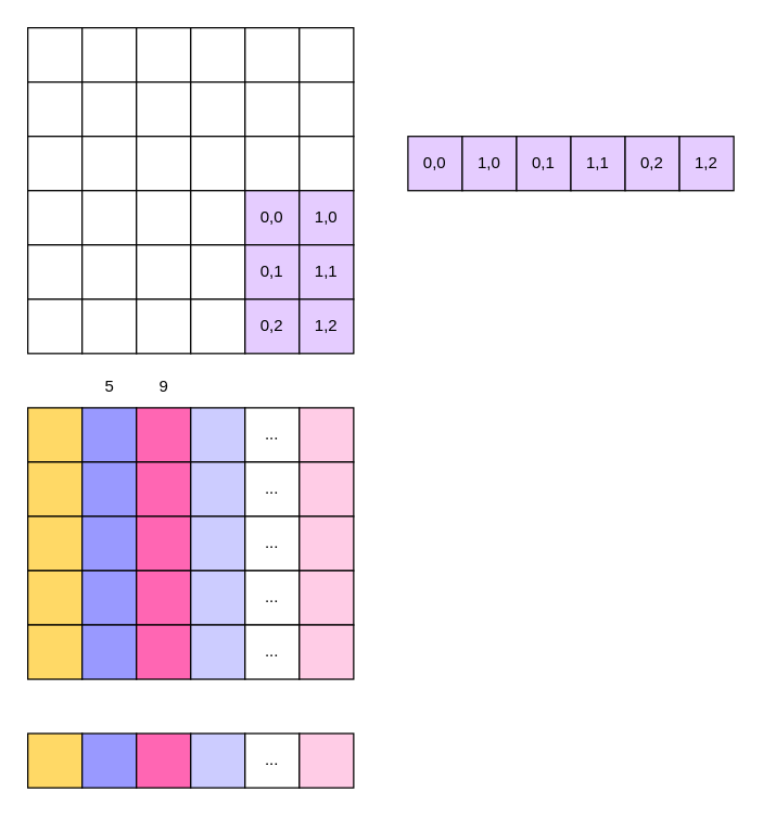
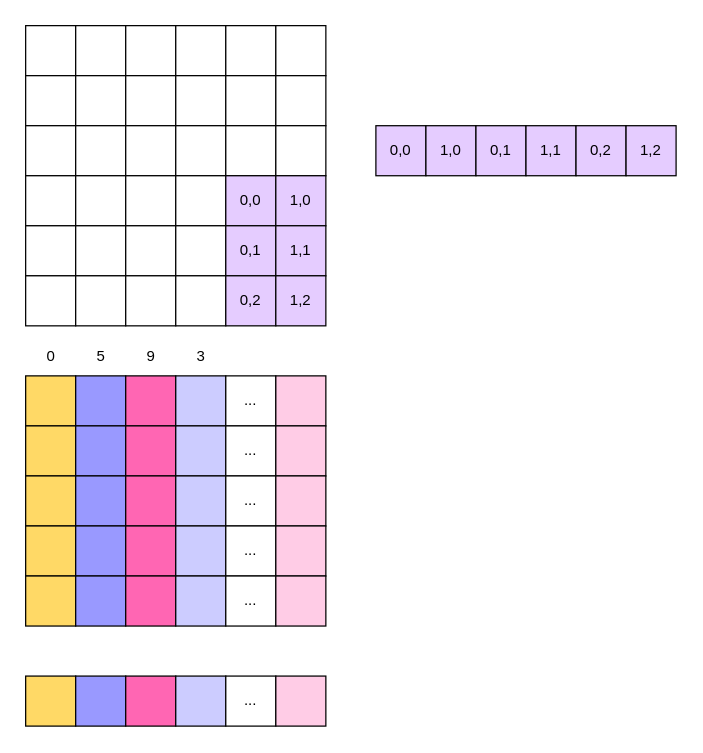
  <mxCell id="0" />
  <mxCell id="1" parent="0" />
  <mxCell id="2" value="" style="rounded=0;whiteSpace=wrap;html=1;fillColor=#FFD966;" vertex="1" parent="1"><mxGeometry x="20" y="300" width="40" height="40" as="geometry" /></mxCell>
  <mxCell id="3" value="" style="rounded=0;whiteSpace=wrap;html=1;fillColor=#FFD966;" vertex="1" parent="1"><mxGeometry x="20" y="340" width="40" height="40" as="geometry" /></mxCell>
  <mxCell id="4" value="" style="rounded=0;whiteSpace=wrap;html=1;fillColor=#FFD966;" vertex="1" parent="1"><mxGeometry x="20" y="380" width="40" height="40" as="geometry" /></mxCell>
  <mxCell id="5" value="" style="rounded=0;whiteSpace=wrap;html=1;fillColor=#FFD966;" vertex="1" parent="1"><mxGeometry x="20" y="420" width="40" height="40" as="geometry" /></mxCell>
  <mxCell id="6" value="" style="rounded=0;whiteSpace=wrap;html=1;fillColor=#FFD966;" vertex="1" parent="1"><mxGeometry x="20" y="460" width="40" height="40" as="geometry" /></mxCell>
  <mxCell id="7" value="" style="rounded=0;whiteSpace=wrap;html=1;fillColor=#9999FF;" vertex="1" parent="1"><mxGeometry x="60" y="300" width="40" height="40" as="geometry" /></mxCell>
  <mxCell id="8" value="" style="rounded=0;whiteSpace=wrap;html=1;fillColor=#9999FF;" vertex="1" parent="1"><mxGeometry x="60" y="340" width="40" height="40" as="geometry" /></mxCell>
  <mxCell id="9" value="" style="rounded=0;whiteSpace=wrap;html=1;fillColor=#9999FF;" vertex="1" parent="1"><mxGeometry x="60" y="380" width="40" height="40" as="geometry" /></mxCell>
  <mxCell id="10" value="" style="rounded=0;whiteSpace=wrap;html=1;fillColor=#9999FF;" vertex="1" parent="1"><mxGeometry x="60" y="420" width="40" height="40" as="geometry" /></mxCell>
  <mxCell id="11" value="" style="rounded=0;whiteSpace=wrap;html=1;fillColor=#9999FF;" vertex="1" parent="1"><mxGeometry x="60" y="460" width="40" height="40" as="geometry" /></mxCell>
  <mxCell id="12" value="" style="rounded=0;whiteSpace=wrap;html=1;fillColor=#FF66B3;" vertex="1" parent="1"><mxGeometry x="100" y="300" width="40" height="40" as="geometry" /></mxCell>
  <mxCell id="13" value="" style="rounded=0;whiteSpace=wrap;html=1;fillColor=#FF66B3;" vertex="1" parent="1"><mxGeometry x="100" y="340" width="40" height="40" as="geometry" /></mxCell>
  <mxCell id="14" value="" style="rounded=0;whiteSpace=wrap;html=1;fillColor=#FF66B3;" vertex="1" parent="1"><mxGeometry x="100" y="380" width="40" height="40" as="geometry" /></mxCell>
  <mxCell id="15" value="" style="rounded=0;whiteSpace=wrap;html=1;fillColor=#FF66B3;" vertex="1" parent="1"><mxGeometry x="100" y="420" width="40" height="40" as="geometry" /></mxCell>
  <mxCell id="16" value="" style="rounded=0;whiteSpace=wrap;html=1;fillColor=#FF66B3;" vertex="1" parent="1"><mxGeometry x="100" y="460" width="40" height="40" as="geometry" /></mxCell>
  <mxCell id="17" value="" style="rounded=0;whiteSpace=wrap;html=1;fillColor=#CCCCFF;" vertex="1" parent="1"><mxGeometry x="140" y="300" width="40" height="40" as="geometry" /></mxCell>
  <mxCell id="18" value="" style="rounded=0;whiteSpace=wrap;html=1;fillColor=#CCCCFF;" vertex="1" parent="1"><mxGeometry x="140" y="340" width="40" height="40" as="geometry" /></mxCell>
  <mxCell id="19" value="" style="rounded=0;whiteSpace=wrap;html=1;fillColor=#CCCCFF;" vertex="1" parent="1"><mxGeometry x="140" y="380" width="40" height="40" as="geometry" /></mxCell>
  <mxCell id="20" value="" style="rounded=0;whiteSpace=wrap;html=1;fillColor=#CCCCFF;" vertex="1" parent="1"><mxGeometry x="140" y="420" width="40" height="40" as="geometry" /></mxCell>
  <mxCell id="21" value="" style="rounded=0;whiteSpace=wrap;html=1;fillColor=#CCCCFF;" vertex="1" parent="1"><mxGeometry x="140" y="460" width="40" height="40" as="geometry" /></mxCell>
  <mxCell id="22" value="..." style="rounded=0;whiteSpace=wrap;html=1;" vertex="1" parent="1"><mxGeometry x="180" y="300" width="40" height="40" as="geometry" /></mxCell>
  <mxCell id="23" value="..." style="rounded=0;whiteSpace=wrap;html=1;" vertex="1" parent="1"><mxGeometry x="180" y="340" width="40" height="40" as="geometry" /></mxCell>
  <mxCell id="24" value="..." style="rounded=0;whiteSpace=wrap;html=1;" vertex="1" parent="1"><mxGeometry x="180" y="380" width="40" height="40" as="geometry" /></mxCell>
  <mxCell id="25" value="..." style="rounded=0;whiteSpace=wrap;html=1;" vertex="1" parent="1"><mxGeometry x="180" y="420" width="40" height="40" as="geometry" /></mxCell>
  <mxCell id="26" value="..." style="rounded=0;whiteSpace=wrap;html=1;" vertex="1" parent="1"><mxGeometry x="180" y="460" width="40" height="40" as="geometry" /></mxCell>
  <mxCell id="27" value="" style="rounded=0;whiteSpace=wrap;html=1;fillColor=#FFCCE6;" vertex="1" parent="1"><mxGeometry x="220" y="300" width="40" height="40" as="geometry" /></mxCell>
  <mxCell id="28" value="" style="rounded=0;whiteSpace=wrap;html=1;fillColor=#FFCCE6;" vertex="1" parent="1"><mxGeometry x="220" y="340" width="40" height="40" as="geometry" /></mxCell>
  <mxCell id="29" value="" style="rounded=0;whiteSpace=wrap;html=1;fillColor=#FFCCE6;" vertex="1" parent="1"><mxGeometry x="220" y="380" width="40" height="40" as="geometry" /></mxCell>
  <mxCell id="30" value="" style="rounded=0;whiteSpace=wrap;html=1;fillColor=#FFCCE6;" vertex="1" parent="1"><mxGeometry x="220" y="420" width="40" height="40" as="geometry" /></mxCell>
  <mxCell id="31" value="" style="rounded=0;whiteSpace=wrap;html=1;fillColor=#FFCCE6;" vertex="1" parent="1"><mxGeometry x="220" y="460" width="40" height="40" as="geometry" /></mxCell>
+ <mxCell id="32" value="0" style="text;html=1;align=center;verticalAlign=middle;resizable=0;points=[];autosize=1;strokeColor=none;fillColor=none;" vertex="1" parent="1"><mxGeometry x="25" y="270" width="30" height="30" as="geometry" /></mxCell>
  <mxCell id="33" value="5" style="text;html=1;align=center;verticalAlign=middle;resizable=0;points=[];autosize=1;strokeColor=none;fillColor=none;" vertex="1" parent="1"><mxGeometry x="65" y="270" width="30" height="30" as="geometry" /></mxCell>
  <mxCell id="34" value="9" style="text;html=1;align=center;verticalAlign=middle;resizable=0;points=[];autosize=1;strokeColor=none;fillColor=none;" vertex="1" parent="1"><mxGeometry x="105" y="270" width="30" height="30" as="geometry" /></mxCell>
+ <mxCell id="35" value="3" style="text;html=1;align=center;verticalAlign=middle;resizable=0;points=[];autosize=1;strokeColor=none;fillColor=none;" vertex="1" parent="1"><mxGeometry x="145" y="270" width="30" height="30" as="geometry" /></mxCell>
  <mxCell id="36" value="" style="rounded=0;whiteSpace=wrap;html=1;fillColor=#FFD966;" vertex="1" parent="1"><mxGeometry x="20" y="540" width="40" height="40" as="geometry" /></mxCell>
  <mxCell id="37" value="" style="rounded=0;whiteSpace=wrap;html=1;fillColor=#9999FF;" vertex="1" parent="1"><mxGeometry x="60" y="540" width="40" height="40" as="geometry" /></mxCell>
  <mxCell id="38" value="" style="rounded=0;whiteSpace=wrap;html=1;fillColor=#FF66B3;" vertex="1" parent="1"><mxGeometry x="100" y="540" width="40" height="40" as="geometry" /></mxCell>
  <mxCell id="39" value="" style="rounded=0;whiteSpace=wrap;html=1;fillColor=#CCCCFF;" vertex="1" parent="1"><mxGeometry x="140" y="540" width="40" height="40" as="geometry" /></mxCell>
  <mxCell id="40" value="..." style="rounded=0;whiteSpace=wrap;html=1;" vertex="1" parent="1"><mxGeometry x="180" y="540" width="40" height="40" as="geometry" /></mxCell>
  <mxCell id="41" value="" style="rounded=0;whiteSpace=wrap;html=1;fillColor=#FFCCE6;" vertex="1" parent="1"><mxGeometry x="220" y="540" width="40" height="40" as="geometry" /></mxCell>
  <mxCell id="42" value="" style="rounded=0;whiteSpace=wrap;html=1;" vertex="1" parent="1"><mxGeometry x="20" y="20" width="40" height="40" as="geometry" /></mxCell>
  <mxCell id="43" value="" style="rounded=0;whiteSpace=wrap;html=1;" vertex="1" parent="1"><mxGeometry x="60" y="20" width="40" height="40" as="geometry" /></mxCell>
  <mxCell id="44" value="" style="rounded=0;whiteSpace=wrap;html=1;" vertex="1" parent="1"><mxGeometry x="100" y="20" width="40" height="40" as="geometry" /></mxCell>
  <mxCell id="45" value="" style="rounded=0;whiteSpace=wrap;html=1;" vertex="1" parent="1"><mxGeometry x="20" y="60" width="40" height="40" as="geometry" /></mxCell>
  <mxCell id="46" value="" style="rounded=0;whiteSpace=wrap;html=1;" vertex="1" parent="1"><mxGeometry x="60" y="60" width="40" height="40" as="geometry" /></mxCell>
  <mxCell id="47" value="" style="rounded=0;whiteSpace=wrap;html=1;" vertex="1" parent="1"><mxGeometry x="100" y="60" width="40" height="40" as="geometry" /></mxCell>
  <mxCell id="48" value="" style="rounded=0;whiteSpace=wrap;html=1;" vertex="1" parent="1"><mxGeometry x="20" y="100" width="40" height="40" as="geometry" /></mxCell>
  <mxCell id="49" value="" style="rounded=0;whiteSpace=wrap;html=1;" vertex="1" parent="1"><mxGeometry x="60" y="100" width="40" height="40" as="geometry" /></mxCell>
  <mxCell id="50" value="" style="rounded=0;whiteSpace=wrap;html=1;" vertex="1" parent="1"><mxGeometry x="100" y="100" width="40" height="40" as="geometry" /></mxCell>
  <mxCell id="51" value="" style="rounded=0;whiteSpace=wrap;html=1;" vertex="1" parent="1"><mxGeometry x="140" y="20" width="40" height="40" as="geometry" /></mxCell>
  <mxCell id="52" value="" style="rounded=0;whiteSpace=wrap;html=1;" vertex="1" parent="1"><mxGeometry x="180" y="20" width="40" height="40" as="geometry" /></mxCell>
  <mxCell id="53" value="" style="rounded=0;whiteSpace=wrap;html=1;" vertex="1" parent="1"><mxGeometry x="220" y="20" width="40" height="40" as="geometry" /></mxCell>
  <mxCell id="54" value="" style="rounded=0;whiteSpace=wrap;html=1;" vertex="1" parent="1"><mxGeometry x="140" y="60" width="40" height="40" as="geometry" /></mxCell>
  <mxCell id="55" value="" style="rounded=0;whiteSpace=wrap;html=1;" vertex="1" parent="1"><mxGeometry x="180" y="60" width="40" height="40" as="geometry" /></mxCell>
  <mxCell id="56" value="" style="rounded=0;whiteSpace=wrap;html=1;" vertex="1" parent="1"><mxGeometry x="220" y="60" width="40" height="40" as="geometry" /></mxCell>
  <mxCell id="57" value="" style="rounded=0;whiteSpace=wrap;html=1;" vertex="1" parent="1"><mxGeometry x="140" y="100" width="40" height="40" as="geometry" /></mxCell>
  <mxCell id="58" value="" style="rounded=0;whiteSpace=wrap;html=1;" vertex="1" parent="1"><mxGeometry x="180" y="100" width="40" height="40" as="geometry" /></mxCell>
  <mxCell id="59" value="" style="rounded=0;whiteSpace=wrap;html=1;" vertex="1" parent="1"><mxGeometry x="220" y="100" width="40" height="40" as="geometry" /></mxCell>
  <mxCell id="60" value="" style="rounded=0;whiteSpace=wrap;html=1;" vertex="1" parent="1"><mxGeometry x="20" y="140" width="40" height="40" as="geometry" /></mxCell>
  <mxCell id="61" value="" style="rounded=0;whiteSpace=wrap;html=1;" vertex="1" parent="1"><mxGeometry x="60" y="140" width="40" height="40" as="geometry" /></mxCell>
  <mxCell id="62" value="" style="rounded=0;whiteSpace=wrap;html=1;" vertex="1" parent="1"><mxGeometry x="100" y="140" width="40" height="40" as="geometry" /></mxCell>
  <mxCell id="63" value="" style="rounded=0;whiteSpace=wrap;html=1;" vertex="1" parent="1"><mxGeometry x="20" y="180" width="40" height="40" as="geometry" /></mxCell>
  <mxCell id="64" value="" style="rounded=0;whiteSpace=wrap;html=1;" vertex="1" parent="1"><mxGeometry x="60" y="180" width="40" height="40" as="geometry" /></mxCell>
  <mxCell id="65" value="" style="rounded=0;whiteSpace=wrap;html=1;" vertex="1" parent="1"><mxGeometry x="100" y="180" width="40" height="40" as="geometry" /></mxCell>
  <mxCell id="66" value="" style="rounded=0;whiteSpace=wrap;html=1;" vertex="1" parent="1"><mxGeometry x="20" y="220" width="40" height="40" as="geometry" /></mxCell>
  <mxCell id="67" value="" style="rounded=0;whiteSpace=wrap;html=1;" vertex="1" parent="1"><mxGeometry x="60" y="220" width="40" height="40" as="geometry" /></mxCell>
  <mxCell id="68" value="" style="rounded=0;whiteSpace=wrap;html=1;" vertex="1" parent="1"><mxGeometry x="100" y="220" width="40" height="40" as="geometry" /></mxCell>
  <mxCell id="69" value="" style="rounded=0;whiteSpace=wrap;html=1;fillColor=#FFFFFF;" vertex="1" parent="1"><mxGeometry x="140" y="140" width="40" height="40" as="geometry" /></mxCell>
  <mxCell id="70" value="0,0" style="rounded=0;whiteSpace=wrap;html=1;fillColor=#E5CCFF;" vertex="1" parent="1"><mxGeometry x="180" y="140" width="40" height="40" as="geometry" /></mxCell>
  <mxCell id="71" value="1,0" style="rounded=0;whiteSpace=wrap;html=1;fillColor=#E5CCFF;" vertex="1" parent="1"><mxGeometry x="220" y="140" width="40" height="40" as="geometry" /></mxCell>
  <mxCell id="72" value="" style="rounded=0;whiteSpace=wrap;html=1;fillColor=#FFFFFF;" vertex="1" parent="1"><mxGeometry x="140" y="180" width="40" height="40" as="geometry" /></mxCell>
  <mxCell id="73" value="0,1&lt;br&gt;" style="rounded=0;whiteSpace=wrap;html=1;fillColor=#E5CCFF;" vertex="1" parent="1"><mxGeometry x="180" y="180" width="40" height="40" as="geometry" /></mxCell>
  <mxCell id="74" value="1,1" style="rounded=0;whiteSpace=wrap;html=1;fillColor=#E5CCFF;" vertex="1" parent="1"><mxGeometry x="220" y="180" width="40" height="40" as="geometry" /></mxCell>
  <mxCell id="75" value="" style="rounded=0;whiteSpace=wrap;html=1;fillColor=#FFFFFF;" vertex="1" parent="1"><mxGeometry x="140" y="220" width="40" height="40" as="geometry" /></mxCell>
  <mxCell id="76" value="0,2" style="rounded=0;whiteSpace=wrap;html=1;fillColor=#E5CCFF;" vertex="1" parent="1"><mxGeometry x="180" y="220" width="40" height="40" as="geometry" /></mxCell>
  <mxCell id="77" value="1,2" style="rounded=0;whiteSpace=wrap;html=1;fillColor=#E5CCFF;" vertex="1" parent="1"><mxGeometry x="220" y="220" width="40" height="40" as="geometry" /></mxCell>
  <mxCell id="78" value="0,0" style="rounded=0;whiteSpace=wrap;html=1;fillColor=#E5CCFF;" vertex="1" parent="1"><mxGeometry x="300" y="100" width="40" height="40" as="geometry" /></mxCell>
  <mxCell id="79" value="1,0" style="rounded=0;whiteSpace=wrap;html=1;fillColor=#E5CCFF;" vertex="1" parent="1"><mxGeometry x="340" y="100" width="40" height="40" as="geometry" /></mxCell>
  <mxCell id="80" value="0,1&lt;br&gt;" style="rounded=0;whiteSpace=wrap;html=1;fillColor=#E5CCFF;" vertex="1" parent="1"><mxGeometry x="380" y="100" width="40" height="40" as="geometry" /></mxCell>
  <mxCell id="81" value="1,1" style="rounded=0;whiteSpace=wrap;html=1;fillColor=#E5CCFF;" vertex="1" parent="1"><mxGeometry x="420" y="100" width="40" height="40" as="geometry" /></mxCell>
  <mxCell id="82" value="0,2" style="rounded=0;whiteSpace=wrap;html=1;fillColor=#E5CCFF;" vertex="1" parent="1"><mxGeometry x="460" y="100" width="40" height="40" as="geometry" /></mxCell>
  <mxCell id="83" value="1,2" style="rounded=0;whiteSpace=wrap;html=1;fillColor=#E5CCFF;" vertex="1" parent="1"><mxGeometry x="500" y="100" width="40" height="40" as="geometry" /></mxCell>
